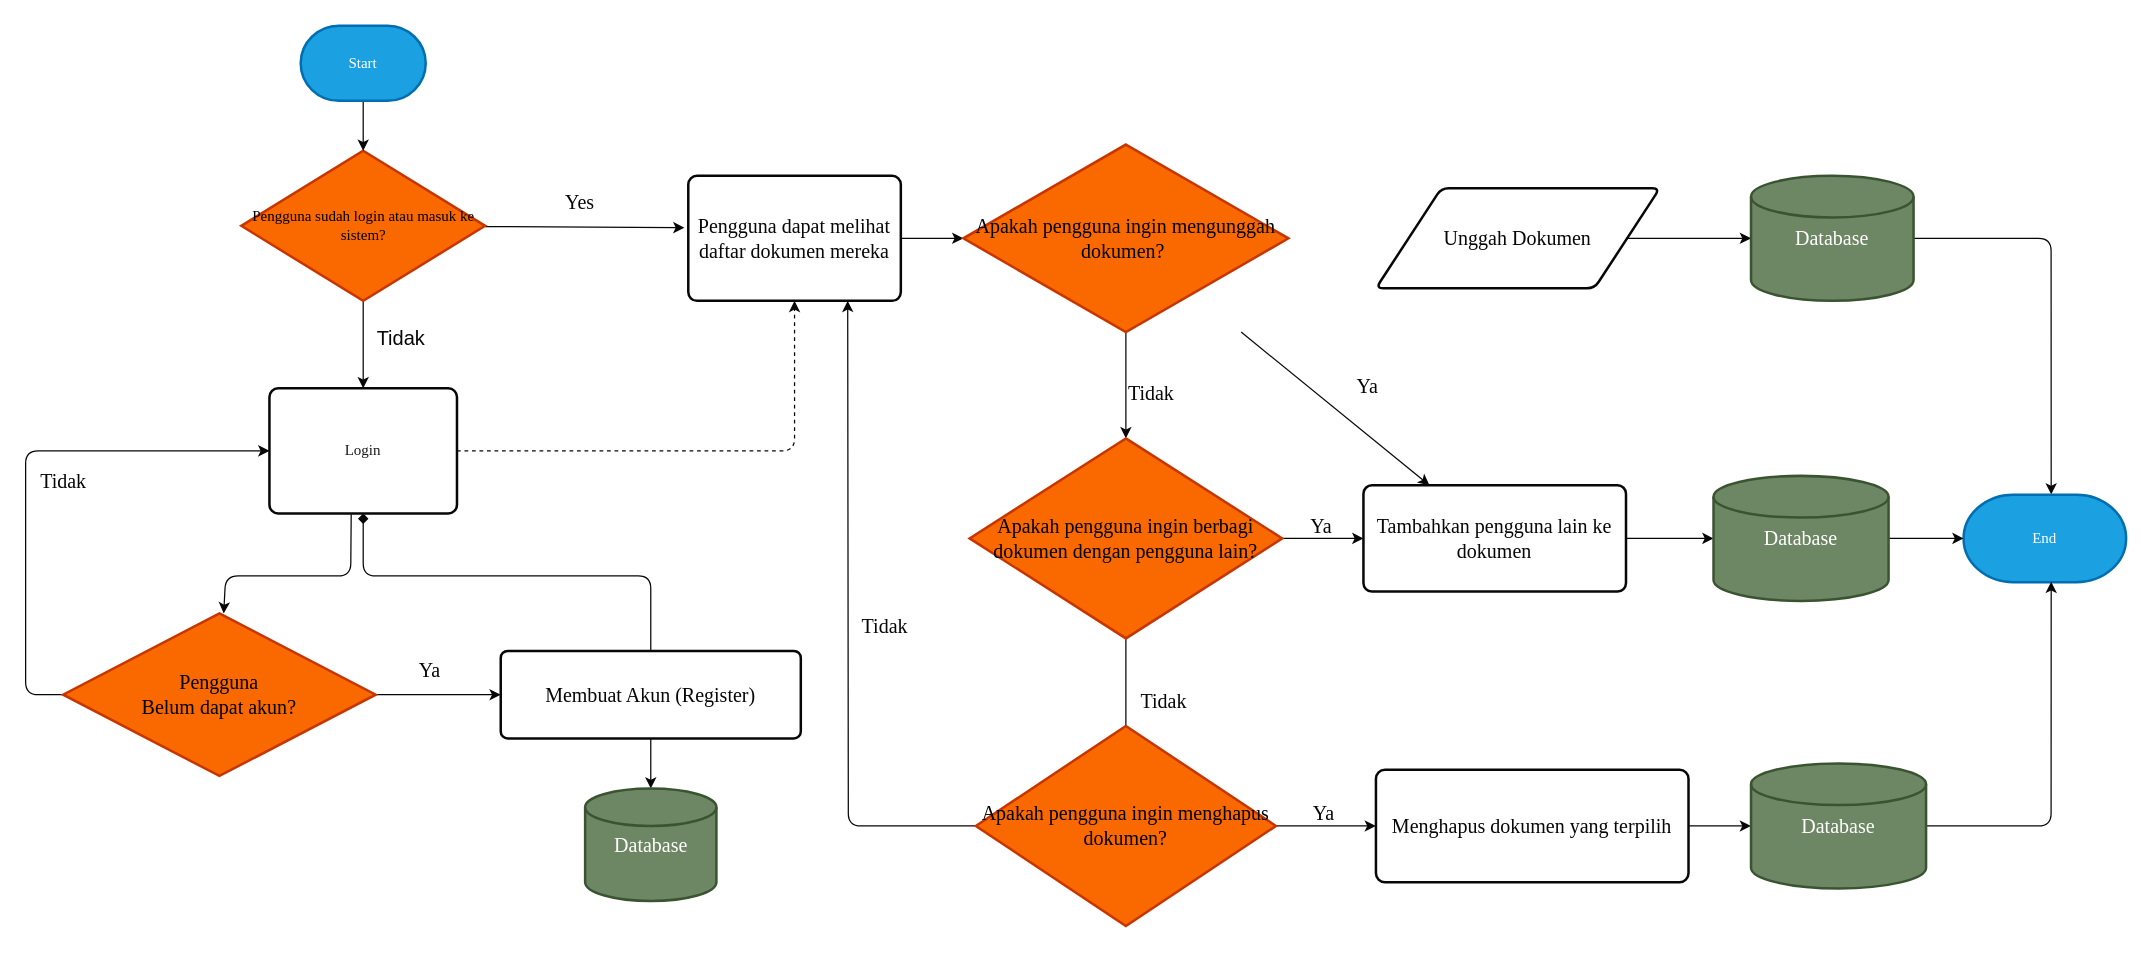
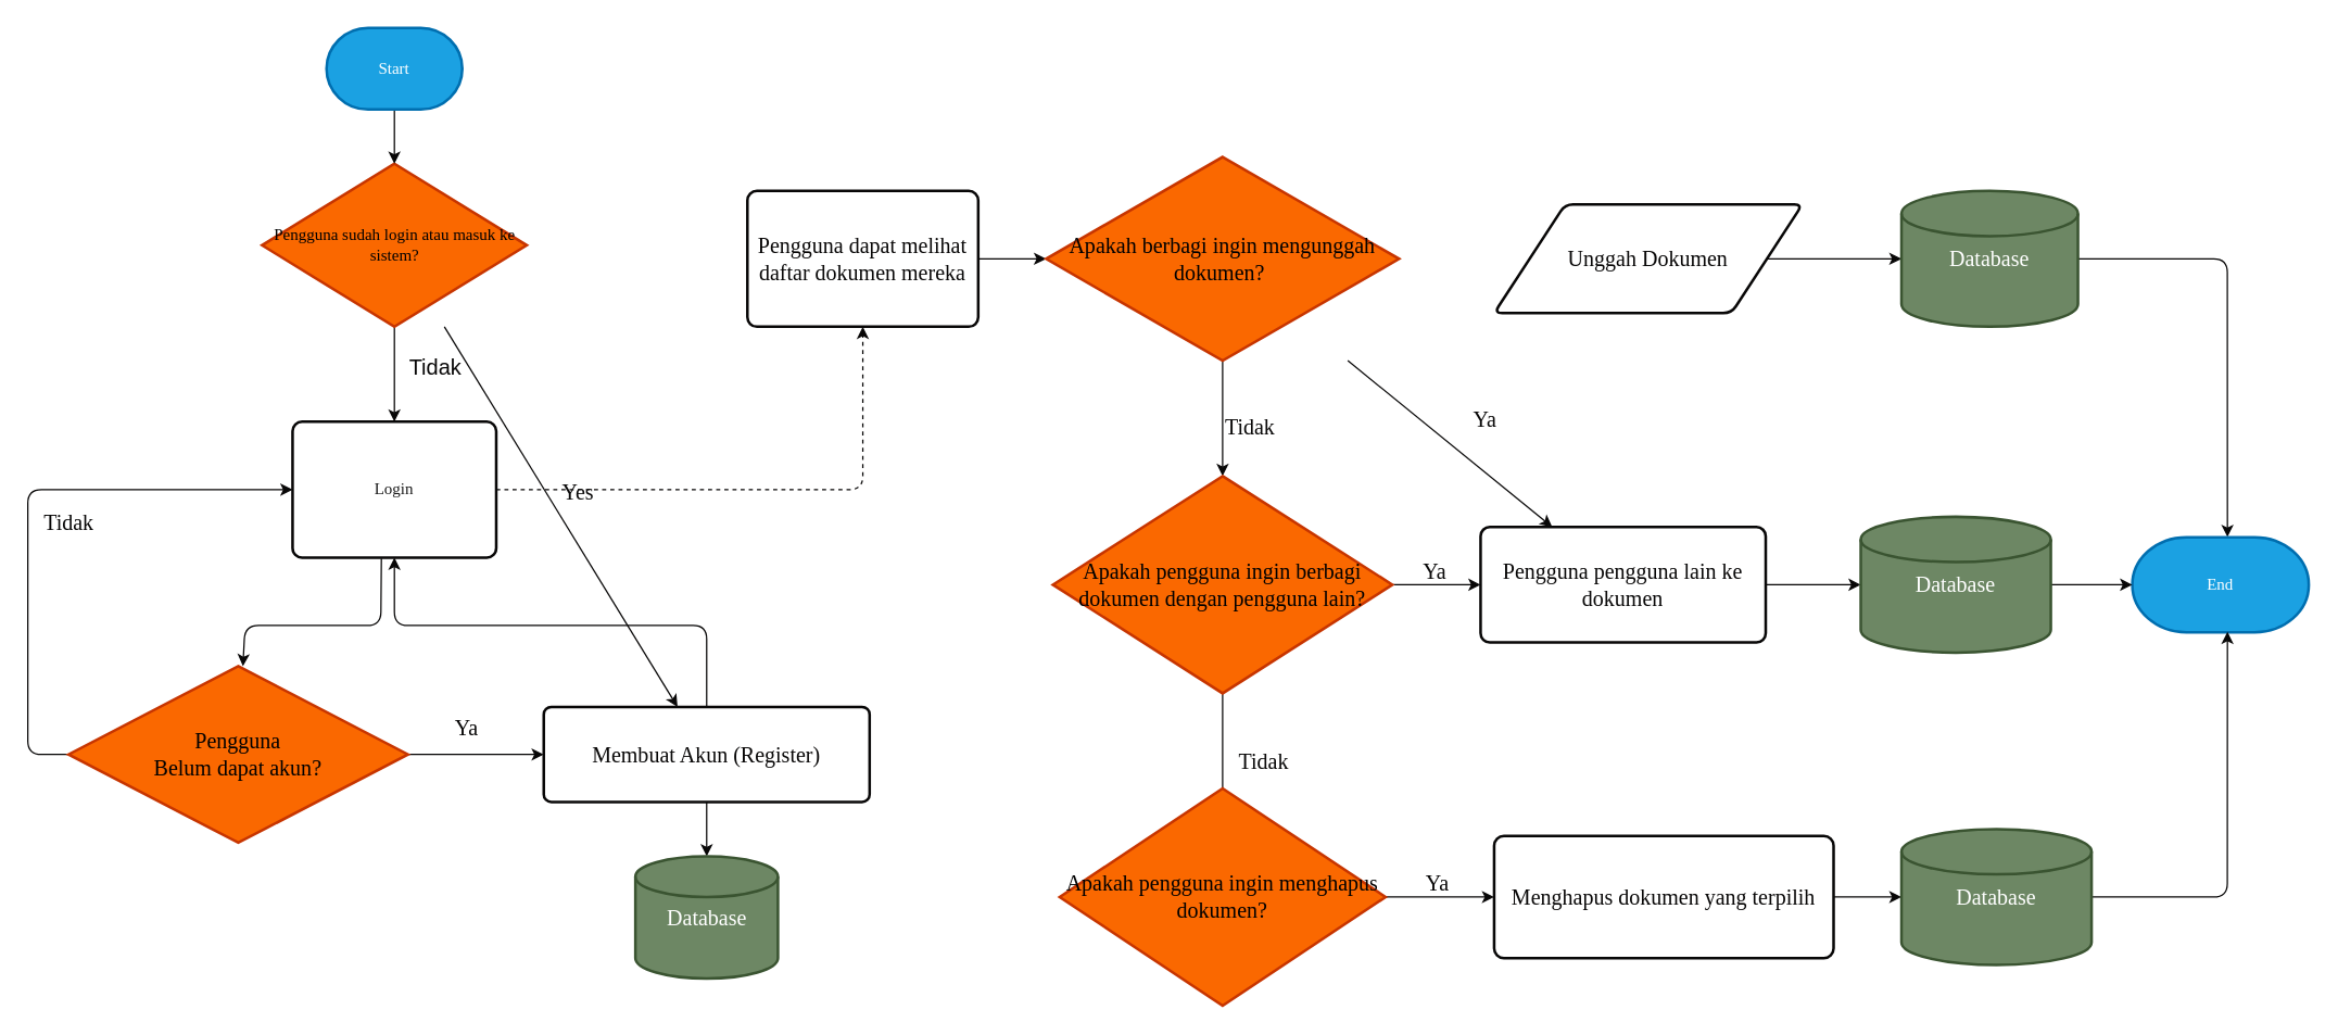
  <mxCell id="0" />
  <mxCell id="1" parent="0" />
  <mxCell id="2" value="Tidak" style="edgeStyle=none;html=1;strokeColor=#080707;labelBackgroundColor=none;fontColor=#080707;fontSize=16;" edge="1" parent="1" source="4" target="9"><mxGeometry x="-0.143" y="30" relative="1" as="geometry"><mxPoint x="290" y="320" as="targetPoint" /><mxPoint as="offset" /></mxGeometry></mxCell>
- <mxCell id="3" value="Yes" style="edgeStyle=none;html=1;labelBackgroundColor=none;strokeColor=#080707;fontFamily=Verdana;fontSize=16;fontColor=#080707;entryX=-0.018;entryY=0.415;entryDx=0;entryDy=0;entryPerimeter=0;" edge="1" parent="1" source="4" target="18"><mxGeometry x="-0.057" y="20" relative="1" as="geometry"><mxPoint x="520" y="180" as="targetPoint" /><mxPoint as="offset" /></mxGeometry></mxCell>
+ <mxCell id="3" value="Yes" style="edgeStyle=none;html=1;labelBackgroundColor=none;strokeColor=#080707;fontFamily=Verdana;fontSize=16;fontColor=#080707;" edge="1" parent="1" source="4" target="15"><mxGeometry x="-0.057" y="20" relative="1" as="geometry"><mxPoint x="520" y="180" as="targetPoint" /><mxPoint as="offset" /></mxGeometry></mxCell>
  <mxCell id="4" value="Pengguna sudah login atau masuk ke sistem?" style="strokeWidth=2;html=1;shape=mxgraph.flowchart.decision;whiteSpace=wrap;fillColor=#fa6800;fontColor=#000000;strokeColor=#C73500;fontFamily=Verdana;" vertex="1" parent="1"><mxGeometry x="192.5" y="120" width="195" height="120" as="geometry" /></mxCell>
  <mxCell id="5" style="edgeStyle=none;html=1;entryX=0.5;entryY=0;entryDx=0;entryDy=0;entryPerimeter=0;strokeColor=#080707;" edge="1" parent="1" source="6" target="4"><mxGeometry relative="1" as="geometry" /></mxCell>
  <mxCell id="6" value="Start" style="strokeWidth=2;html=1;shape=mxgraph.flowchart.terminator;whiteSpace=wrap;fillColor=#1ba1e2;fontColor=#ffffff;strokeColor=#006EAF;fontFamily=Verdana;" vertex="1" parent="1"><mxGeometry x="240" y="20" width="100" height="60" as="geometry" /></mxCell>
  <mxCell id="7" style="edgeStyle=none;html=1;labelBackgroundColor=none;strokeColor=#080707;fontFamily=Verdana;fontSize=16;fontColor=#080707;exitX=0.436;exitY=1.006;exitDx=0;exitDy=0;exitPerimeter=0;" edge="1" parent="1" source="9" target="12"><mxGeometry relative="1" as="geometry"><mxPoint x="210" y="490" as="targetPoint" /><Array as="points"><mxPoint x="280" y="460" /><mxPoint x="180" y="460" /></Array></mxGeometry></mxCell>
  <mxCell id="8" style="edgeStyle=none;html=1;entryX=0.5;entryY=1;entryDx=0;entryDy=0;labelBackgroundColor=none;strokeColor=#080707;fontFamily=Verdana;fontSize=16;fontColor=#080707;dashed=1;" edge="1" parent="1" source="9" target="18"><mxGeometry relative="1" as="geometry"><Array as="points"><mxPoint x="635" y="360" /></Array></mxGeometry></mxCell>
  <mxCell id="9" value="&lt;font face=&quot;Verdana&quot; color=&quot;#1a1a1a&quot;&gt;Login&lt;/font&gt;" style="rounded=1;whiteSpace=wrap;html=1;absoluteArcSize=1;arcSize=14;strokeWidth=2;fillColor=none;strokeColor=#080707;" vertex="1" parent="1"><mxGeometry x="215" y="310" width="150" height="100" as="geometry" /></mxCell>
  <mxCell id="10" value="Ya" style="edgeStyle=none;html=1;labelBackgroundColor=none;strokeColor=#080707;fontFamily=Verdana;fontSize=16;fontColor=#080707;entryX=0;entryY=0.5;entryDx=0;entryDy=0;" edge="1" parent="1" source="12" target="15"><mxGeometry x="-0.143" y="20" relative="1" as="geometry"><mxPoint x="290" y="630" as="targetPoint" /><mxPoint as="offset" /></mxGeometry></mxCell>
  <mxCell id="11" value="Tidak" style="edgeStyle=none;html=1;labelBackgroundColor=none;strokeColor=#080707;fontFamily=Verdana;fontSize=16;fontColor=#080707;exitX=0;exitY=0.5;exitDx=0;exitDy=0;exitPerimeter=0;entryX=0;entryY=0.5;entryDx=0;entryDy=0;" edge="1" parent="1" source="12" target="9"><mxGeometry x="-0.042" y="-30" relative="1" as="geometry"><mxPoint x="-5" y="290" as="sourcePoint" /><mxPoint x="180" y="220" as="targetPoint" /><Array as="points"><mxPoint x="20" y="555" /><mxPoint x="20" y="360" /></Array><mxPoint as="offset" /></mxGeometry></mxCell>
  <mxCell id="12" value="Pengguna &lt;br&gt;Belum dapat akun?" style="strokeWidth=2;html=1;shape=mxgraph.flowchart.decision;whiteSpace=wrap;strokeColor=#C73500;fontFamily=Verdana;fontSize=16;fontColor=#000000;fillColor=#fa6800;" vertex="1" parent="1"><mxGeometry x="50" y="490" width="250" height="130" as="geometry" /></mxCell>
  <mxCell id="13" style="edgeStyle=none;html=1;labelBackgroundColor=none;strokeColor=#080707;fontFamily=Verdana;fontSize=16;fontColor=#080707;entryX=0.5;entryY=0;entryDx=0;entryDy=0;entryPerimeter=0;" edge="1" parent="1" source="15" target="16"><mxGeometry relative="1" as="geometry"><mxPoint x="290" y="795" as="targetPoint" /></mxGeometry></mxCell>
- <mxCell id="14" style="edgeStyle=none;html=1;labelBackgroundColor=none;strokeColor=#080707;fontFamily=Verdana;fontSize=16;fontColor=#080707;entryX=0.5;entryY=1;entryDx=0;entryDy=0;endArrow=diamond;" edge="1" parent="1" source="15" target="9"><mxGeometry relative="1" as="geometry"><mxPoint x="190" y="420" as="targetPoint" /><Array as="points"><mxPoint x="520" y="460" /><mxPoint x="290" y="460" /></Array></mxGeometry></mxCell>
+ <mxCell id="14" style="edgeStyle=none;html=1;labelBackgroundColor=none;strokeColor=#080707;fontFamily=Verdana;fontSize=16;fontColor=#080707;entryX=0.5;entryY=1;entryDx=0;entryDy=0;" edge="1" parent="1" source="15" target="9"><mxGeometry relative="1" as="geometry"><mxPoint x="190" y="420" as="targetPoint" /><Array as="points"><mxPoint x="520" y="460" /><mxPoint x="290" y="460" /></Array></mxGeometry></mxCell>
  <mxCell id="15" value="Membuat Akun (Register)" style="shape=predefinedProcess;whiteSpace=wrap;html=1;dx=15;dy=15;rounded=1;arcSize=8;strokeWidth=2;strokeColor=#080707;fontFamily=Verdana;fontSize=16;fontColor=#080707;fillColor=none;glass=0;shadow=0;" vertex="1" parent="1"><mxGeometry x="400" y="520" width="240" height="70" as="geometry" /></mxCell>
  <mxCell id="16" value="Database" style="strokeWidth=2;html=1;shape=mxgraph.flowchart.database;whiteSpace=wrap;strokeColor=#3A5431;fontFamily=Verdana;fontSize=16;fontColor=#ffffff;fillColor=#6d8764;" vertex="1" parent="1"><mxGeometry x="467.5" y="630" width="105" height="90" as="geometry" /></mxCell>
  <mxCell id="17" style="edgeStyle=none;html=1;labelBackgroundColor=none;strokeColor=#080707;fontFamily=Verdana;fontSize=16;fontColor=#080707;entryX=0;entryY=0.5;entryDx=0;entryDy=0;entryPerimeter=0;" edge="1" parent="1" source="18" target="21"><mxGeometry relative="1" as="geometry"><mxPoint x="790" y="190" as="targetPoint" /></mxGeometry></mxCell>
  <mxCell id="18" value="Pengguna dapat melihat daftar dokumen mereka" style="rounded=1;whiteSpace=wrap;html=1;absoluteArcSize=1;arcSize=14;strokeWidth=2;strokeColor=#080707;fontFamily=Verdana;fontSize=16;fontColor=#080707;fillColor=none;" vertex="1" parent="1"><mxGeometry x="550" y="140" width="170" height="100" as="geometry" /></mxCell>
  <mxCell id="19" value="Ya" style="edgeStyle=none;html=1;labelBackgroundColor=none;strokeColor=#080707;fontFamily=Verdana;fontSize=16;fontColor=#080707;" edge="1" parent="1" source="21" target="34"><mxGeometry x="0.077" y="30" relative="1" as="geometry"><mxPoint x="1210" y="190" as="targetPoint" /><mxPoint as="offset" /></mxGeometry></mxCell>
  <mxCell id="20" value="Tidak" style="edgeStyle=none;html=1;labelBackgroundColor=none;strokeColor=#080707;fontFamily=Verdana;fontSize=16;fontColor=#080707;entryX=0.5;entryY=0;entryDx=0;entryDy=0;entryPerimeter=0;" edge="1" parent="1" source="21" target="24"><mxGeometry x="0.158" y="20" relative="1" as="geometry"><mxPoint x="900" y="360" as="targetPoint" /><mxPoint as="offset" /></mxGeometry></mxCell>
- <mxCell id="21" value="Apakah pengguna ingin mengunggah dokumen?&amp;nbsp;" style="strokeWidth=2;html=1;shape=mxgraph.flowchart.decision;whiteSpace=wrap;strokeColor=#C73500;fontFamily=Verdana;fontSize=16;fontColor=#000000;fillColor=#fa6800;" vertex="1" parent="1"><mxGeometry x="770" y="115" width="260" height="150" as="geometry" /></mxCell>
+ <mxCell id="21" value="Apakah berbagi ingin mengunggah dokumen?&amp;nbsp;" style="strokeWidth=2;html=1;shape=mxgraph.flowchart.decision;whiteSpace=wrap;strokeColor=#C73500;fontFamily=Verdana;fontSize=16;fontColor=#000000;fillColor=#fa6800;" vertex="1" parent="1"><mxGeometry x="770" y="115" width="260" height="150" as="geometry" /></mxCell>
  <mxCell id="22" value="Tidak" style="edgeStyle=none;html=1;labelBackgroundColor=none;strokeColor=#080707;fontFamily=Verdana;fontSize=16;fontColor=#080707;" edge="1" parent="1" source="24"><mxGeometry y="30" relative="1" as="geometry"><mxPoint x="900" y="610" as="targetPoint" /><mxPoint as="offset" /></mxGeometry></mxCell>
  <mxCell id="23" value="Ya" style="edgeStyle=none;html=1;labelBackgroundColor=none;strokeColor=#080707;fontFamily=Verdana;fontSize=16;fontColor=#080707;entryX=0;entryY=0.5;entryDx=0;entryDy=0;" edge="1" parent="1" source="24" target="34"><mxGeometry x="-0.032" y="10" relative="1" as="geometry"><mxPoint x="1120" y="430" as="targetPoint" /><mxPoint as="offset" /></mxGeometry></mxCell>
  <mxCell id="24" value="Apakah pengguna ingin berbagi dokumen dengan pengguna lain?" style="strokeWidth=2;html=1;shape=mxgraph.flowchart.decision;whiteSpace=wrap;strokeColor=#C73500;fontFamily=Verdana;fontSize=16;fontColor=#000000;fillColor=#fa6800;" vertex="1" parent="1"><mxGeometry x="775" y="350" width="250" height="160" as="geometry" /></mxCell>
- <mxCell id="25" value="Tidak" style="edgeStyle=none;html=1;entryX=0.75;entryY=1;entryDx=0;entryDy=0;labelBackgroundColor=none;strokeColor=#080707;fontFamily=Verdana;fontSize=16;fontColor=#080707;" edge="1" parent="1" source="27" target="18"><mxGeometry x="0.004" y="-29" relative="1" as="geometry"><Array as="points"><mxPoint x="678" y="660" /></Array><mxPoint as="offset" /></mxGeometry></mxCell>
  <mxCell id="26" value="Ya" style="edgeStyle=none;html=1;labelBackgroundColor=none;strokeColor=#080707;fontFamily=Verdana;fontSize=16;fontColor=#080707;entryX=0;entryY=0.5;entryDx=0;entryDy=0;" edge="1" parent="1" source="27" target="38"><mxGeometry x="-0.059" y="10" relative="1" as="geometry"><mxPoint x="1120" y="660" as="targetPoint" /><mxPoint as="offset" /></mxGeometry></mxCell>
  <mxCell id="27" value="Apakah pengguna ingin menghapus dokumen?" style="strokeWidth=2;html=1;shape=mxgraph.flowchart.decision;whiteSpace=wrap;strokeColor=#C73500;fontFamily=Verdana;fontSize=16;fontColor=#000000;fillColor=#fa6800;" vertex="1" parent="1"><mxGeometry x="780" y="580" width="240" height="160" as="geometry" /></mxCell>
  <mxCell id="28" style="edgeStyle=none;html=1;labelBackgroundColor=none;strokeColor=#080707;fontFamily=Verdana;fontSize=16;fontColor=#080707;" edge="1" parent="1" source="29" target="31"><mxGeometry relative="1" as="geometry"><mxPoint x="1520" y="190" as="targetPoint" /></mxGeometry></mxCell>
  <mxCell id="29" value="Unggah Dokumen" style="shape=parallelogram;html=1;strokeWidth=2;perimeter=parallelogramPerimeter;whiteSpace=wrap;rounded=1;arcSize=12;size=0.23;strokeColor=#080707;fontFamily=Verdana;fontSize=16;fontColor=#080707;fillColor=none;" vertex="1" parent="1"><mxGeometry x="1100" y="150" width="227" height="80" as="geometry" /></mxCell>
  <mxCell id="30" style="edgeStyle=none;html=1;labelBackgroundColor=none;strokeColor=#080707;fontFamily=Verdana;fontSize=16;fontColor=#080707;entryX=0.539;entryY=-0.002;entryDx=0;entryDy=0;entryPerimeter=0;" edge="1" parent="1" source="31" target="32"><mxGeometry relative="1" as="geometry"><mxPoint x="1640" y="390" as="targetPoint" /><Array as="points"><mxPoint x="1640" y="190" /></Array></mxGeometry></mxCell>
  <mxCell id="31" value="Database" style="strokeWidth=2;html=1;shape=mxgraph.flowchart.database;whiteSpace=wrap;strokeColor=#3A5431;fontFamily=Verdana;fontSize=16;fontColor=#ffffff;fillColor=#6d8764;" vertex="1" parent="1"><mxGeometry x="1400" y="140" width="130" height="100" as="geometry" /></mxCell>
  <mxCell id="32" value="End" style="strokeWidth=2;html=1;shape=mxgraph.flowchart.terminator;whiteSpace=wrap;fillColor=#1ba1e2;fontColor=#ffffff;strokeColor=#006EAF;fontFamily=Verdana;" vertex="1" parent="1"><mxGeometry x="1570" y="395" width="130" height="70" as="geometry" /></mxCell>
  <mxCell id="33" style="edgeStyle=none;html=1;labelBackgroundColor=none;strokeColor=#080707;fontFamily=Verdana;fontSize=16;fontColor=#080707;" edge="1" parent="1" source="34" target="36"><mxGeometry relative="1" as="geometry"><mxPoint x="1400" y="430" as="targetPoint" /></mxGeometry></mxCell>
- <mxCell id="34" value="Tambahkan pengguna lain ke dokumen" style="shape=predefinedProcess;whiteSpace=wrap;html=1;dx=15;dy=15;rounded=1;arcSize=8;strokeWidth=2;strokeColor=#080707;fontFamily=Verdana;fontSize=16;fontColor=#080707;fillColor=none;" vertex="1" parent="1"><mxGeometry x="1090" y="387.5" width="210" height="85" as="geometry" /></mxCell>
+ <mxCell id="34" value="Pengguna pengguna lain ke dokumen" style="shape=predefinedProcess;whiteSpace=wrap;html=1;dx=15;dy=15;rounded=1;arcSize=8;strokeWidth=2;strokeColor=#080707;fontFamily=Verdana;fontSize=16;fontColor=#080707;fillColor=none;" vertex="1" parent="1"><mxGeometry x="1090" y="387.5" width="210" height="85" as="geometry" /></mxCell>
  <mxCell id="35" style="edgeStyle=none;html=1;entryX=0;entryY=0.5;entryDx=0;entryDy=0;entryPerimeter=0;labelBackgroundColor=none;strokeColor=#080707;fontFamily=Verdana;fontSize=16;fontColor=#080707;" edge="1" parent="1" source="36" target="32"><mxGeometry relative="1" as="geometry" /></mxCell>
  <mxCell id="36" value="Database" style="strokeWidth=2;html=1;shape=mxgraph.flowchart.database;whiteSpace=wrap;strokeColor=#3A5431;fontFamily=Verdana;fontSize=16;fontColor=#ffffff;fillColor=#6d8764;" vertex="1" parent="1"><mxGeometry x="1370" y="380" width="140" height="100" as="geometry" /></mxCell>
  <mxCell id="37" style="edgeStyle=none;html=1;labelBackgroundColor=none;strokeColor=#080707;fontFamily=Verdana;fontSize=16;fontColor=#080707;" edge="1" parent="1" source="38" target="40"><mxGeometry relative="1" as="geometry" /></mxCell>
  <mxCell id="38" value="Menghapus dokumen yang terpilih" style="shape=predefinedProcess;whiteSpace=wrap;html=1;dx=15;dy=15;rounded=1;arcSize=8;strokeWidth=2;strokeColor=#080707;fontFamily=Verdana;fontSize=16;fontColor=#080707;fillColor=none;" vertex="1" parent="1"><mxGeometry x="1100" y="615" width="250" height="90" as="geometry" /></mxCell>
  <mxCell id="39" style="edgeStyle=none;html=1;entryX=0.539;entryY=0.994;entryDx=0;entryDy=0;entryPerimeter=0;labelBackgroundColor=none;strokeColor=#080707;fontFamily=Verdana;fontSize=16;fontColor=#080707;" edge="1" parent="1" source="40" target="32"><mxGeometry relative="1" as="geometry"><Array as="points"><mxPoint x="1640" y="660" /></Array></mxGeometry></mxCell>
  <mxCell id="40" value="Database" style="strokeWidth=2;html=1;shape=mxgraph.flowchart.database;whiteSpace=wrap;strokeColor=#3A5431;fontFamily=Verdana;fontSize=16;fontColor=#ffffff;fillColor=#6d8764;" vertex="1" parent="1"><mxGeometry x="1400" y="610" width="140" height="100" as="geometry" /></mxCell>
